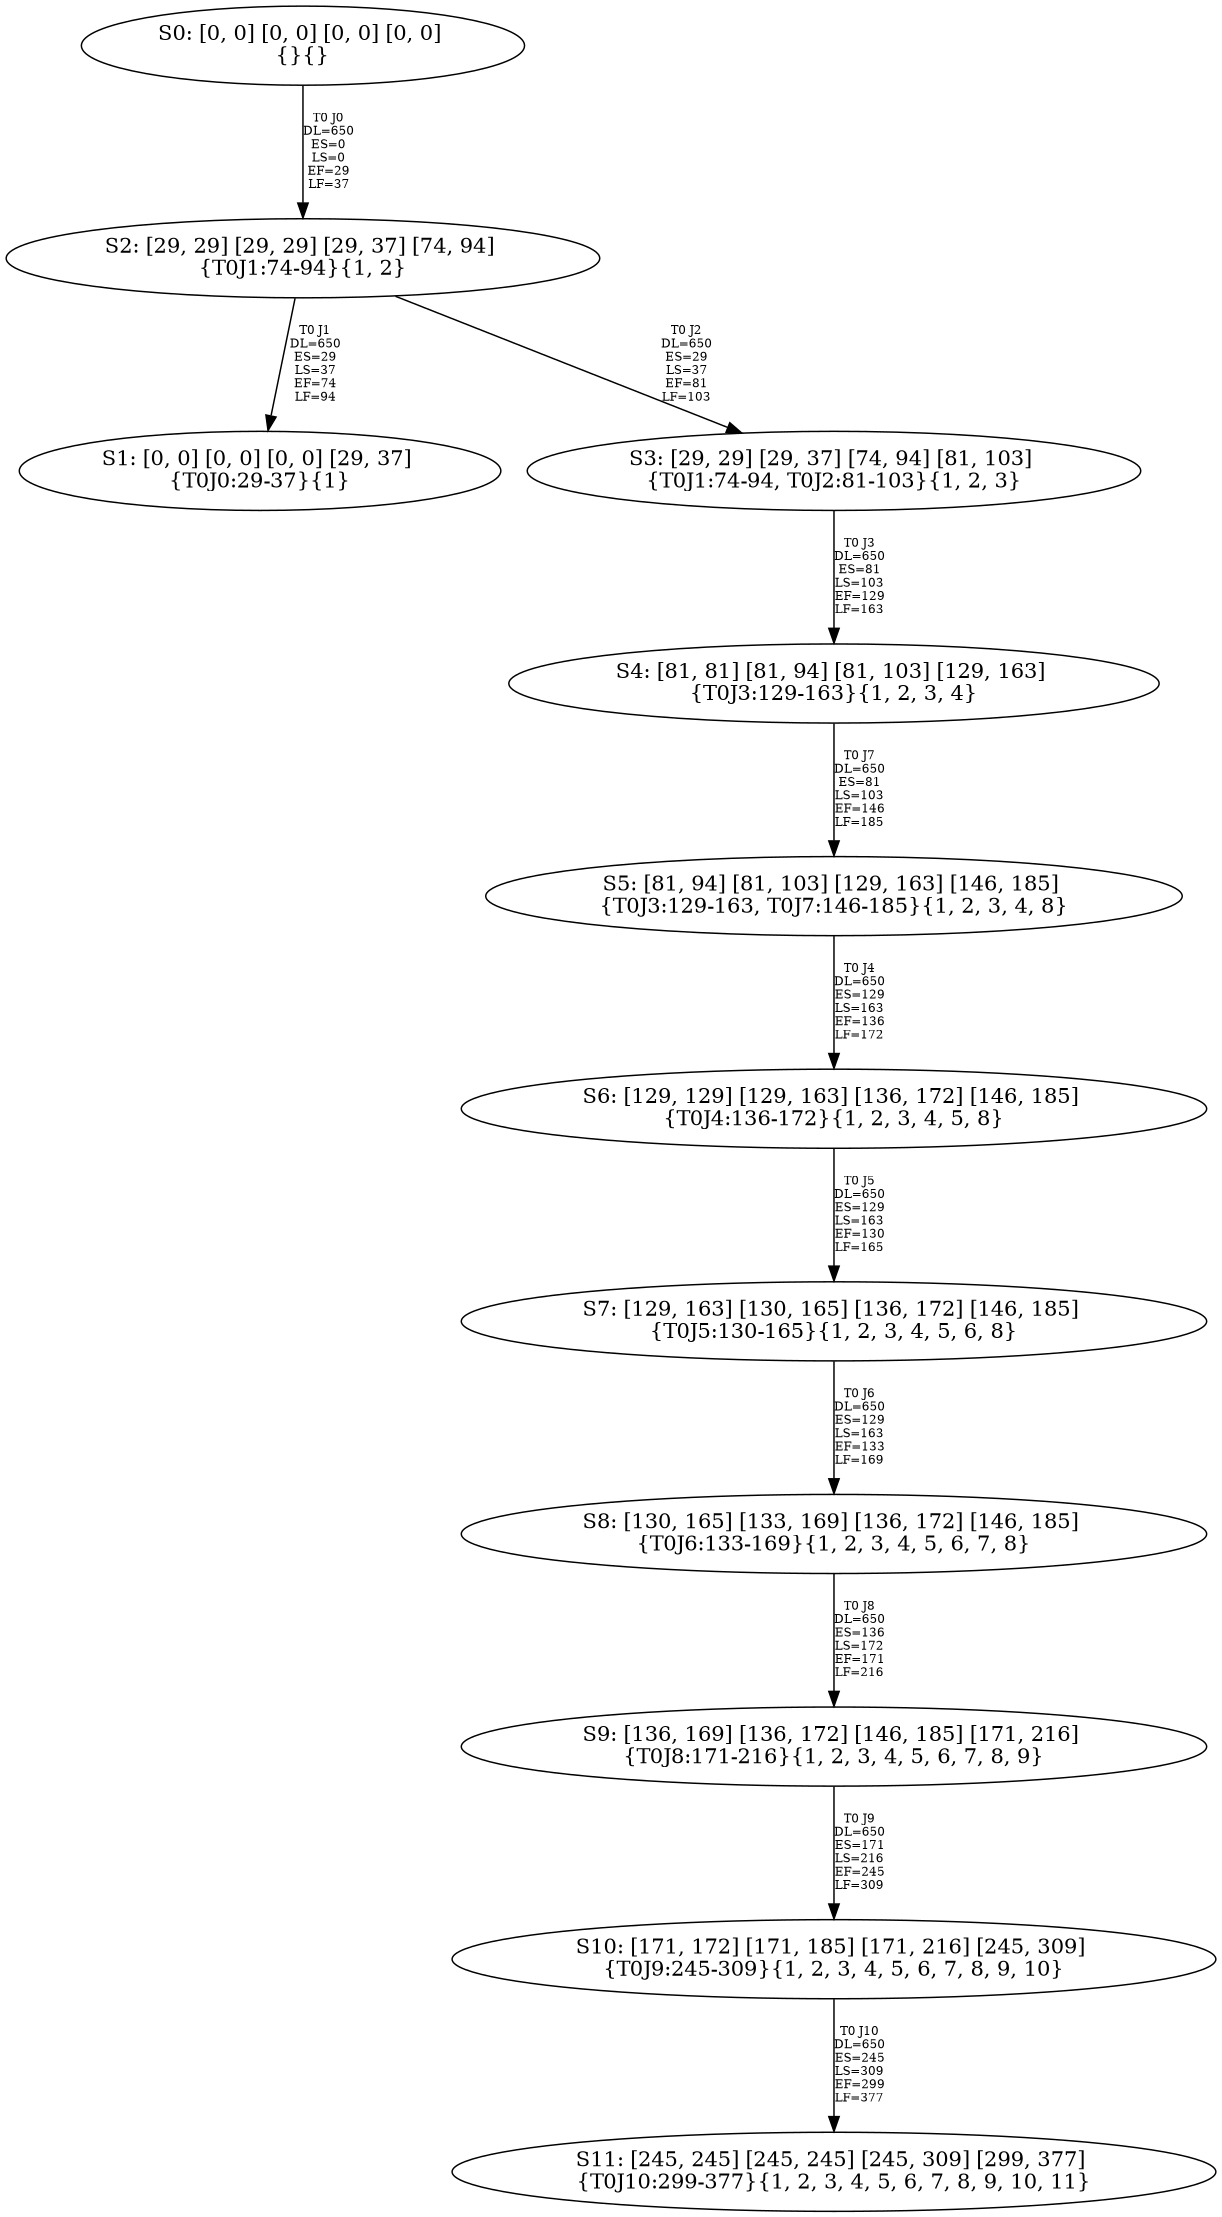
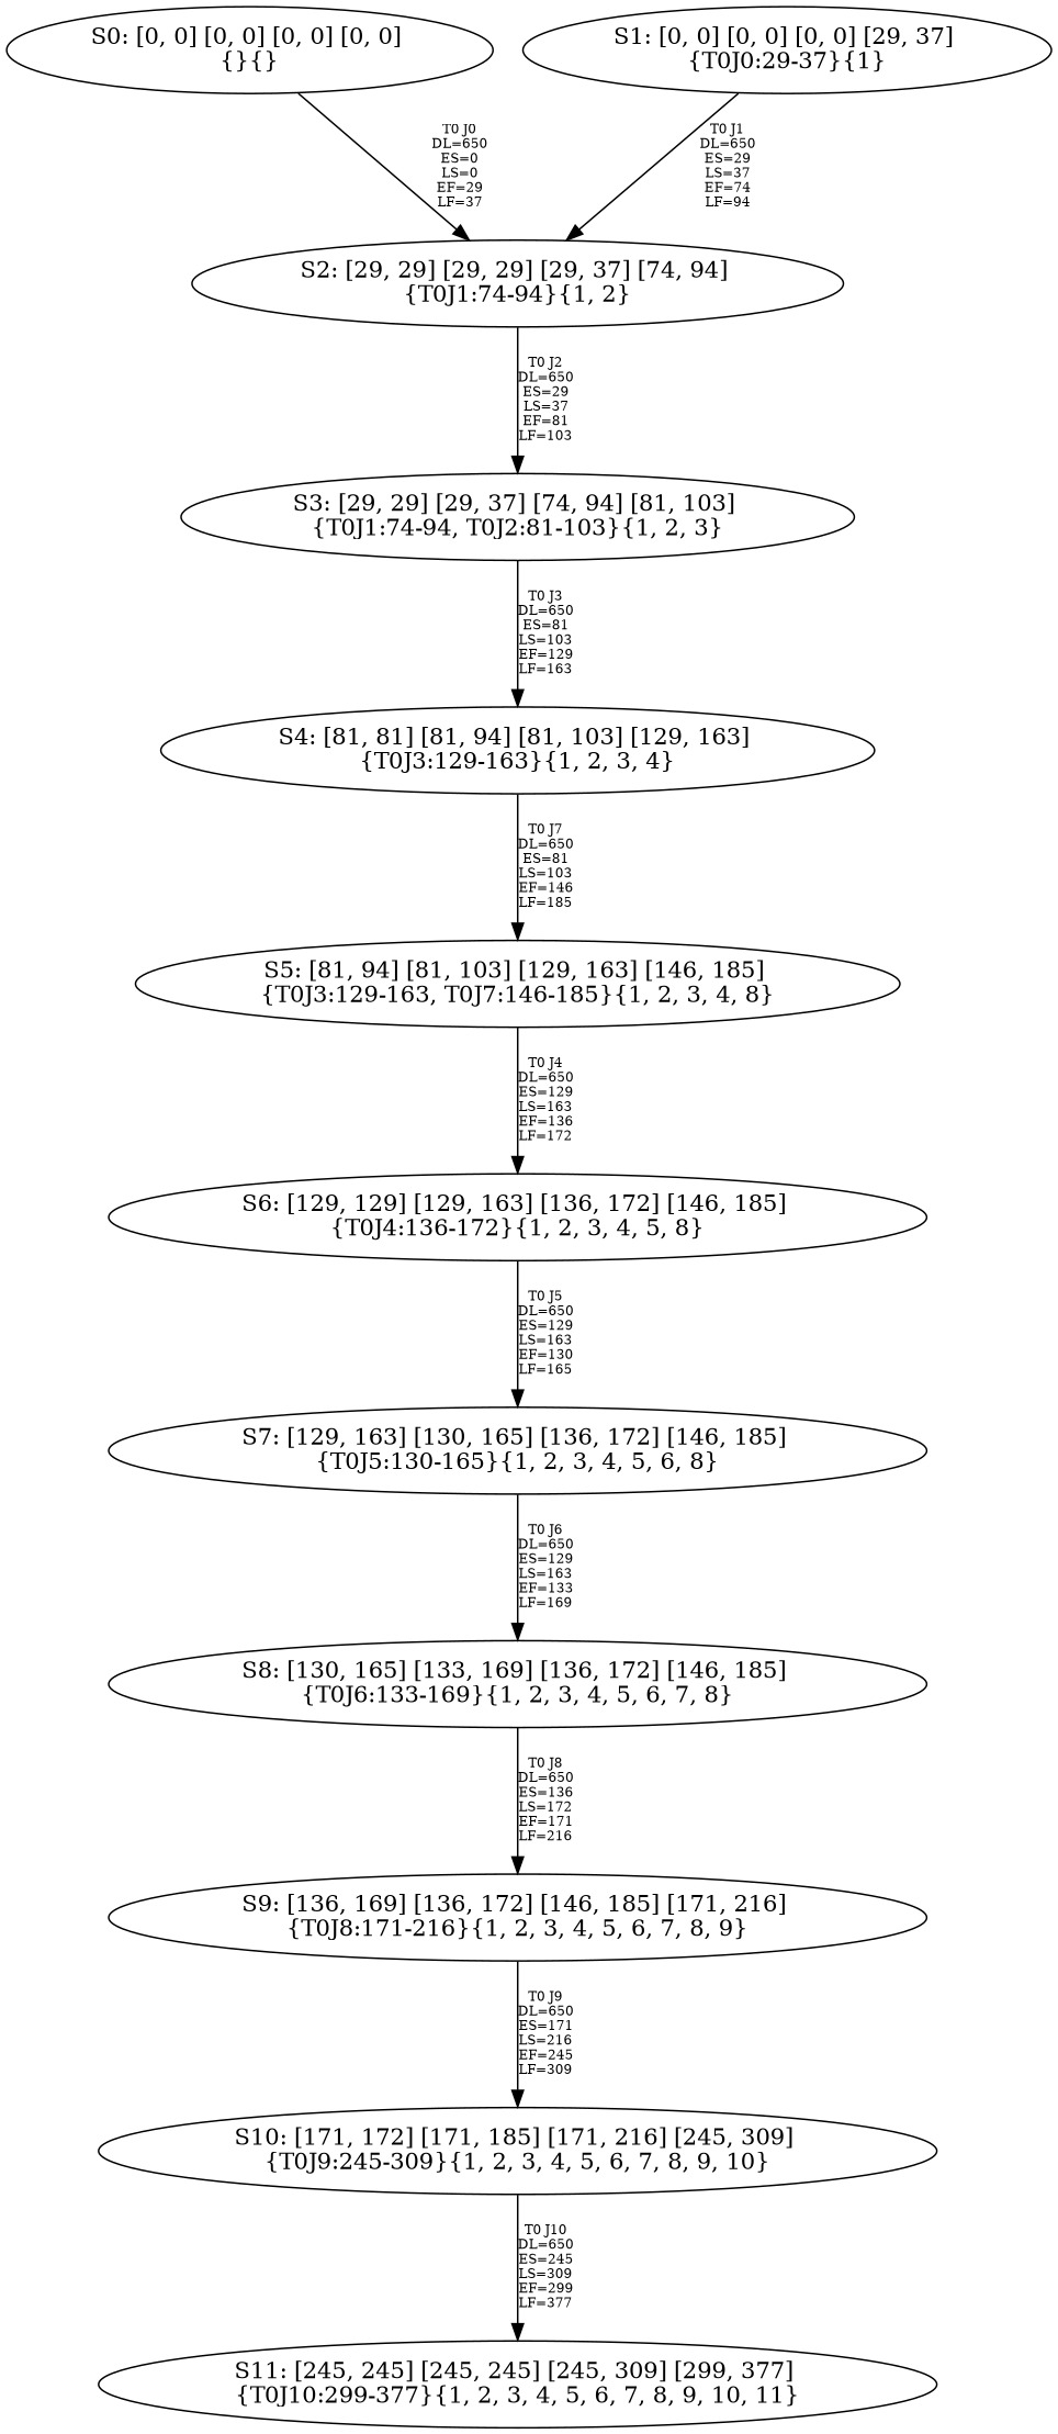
  digraph {
    edge [fontsize=8]
    n1 [label="S0: [0, 0] [0, 0] [0, 0] [0, 0] \n{}{}"]
    n2 [label="S2: [29, 29] [29, 29] [29, 37] [74, 94] \n{T0J1:74-94}{1, 2}"]
    n3 [label="S1: [0, 0] [0, 0] [0, 0] [29, 37] \n{T0J0:29-37}{1}"]
    n4 [label="S3: [29, 29] [29, 37] [74, 94] [81, 103] \n{T0J1:74-94, T0J2:81-103}{1, 2, 3}"]
    n5 [label="S4: [81, 81] [81, 94] [81, 103] [129, 163] \n{T0J3:129-163}{1, 2, 3, 4}"]
    n6 [label="S5: [81, 94] [81, 103] [129, 163] [146, 185] \n{T0J3:129-163, T0J7:146-185}{1, 2, 3, 4, 8}"]
    n7 [label="S6: [129, 129] [129, 163] [136, 172] [146, 185] \n{T0J4:136-172}{1, 2, 3, 4, 5, 8}"]
    n8 [label="S7: [129, 163] [130, 165] [136, 172] [146, 185] \n{T0J5:130-165}{1, 2, 3, 4, 5, 6, 8}"]
    n9 [label="S8: [130, 165] [133, 169] [136, 172] [146, 185] \n{T0J6:133-169}{1, 2, 3, 4, 5, 6, 7, 8}"]
    n10 [label="S9: [136, 169] [136, 172] [146, 185] [171, 216] \n{T0J8:171-216}{1, 2, 3, 4, 5, 6, 7, 8, 9}"]
    n11 [label="S10: [171, 172] [171, 185] [171, 216] [245, 309] \n{T0J9:245-309}{1, 2, 3, 4, 5, 6, 7, 8, 9, 10}"]
    n12 [label="S11: [245, 245] [245, 245] [245, 309] [299, 377] \n{T0J10:299-377}{1, 2, 3, 4, 5, 6, 7, 8, 9, 10, 11}"]
    n1 -> n2 [label="T0 J0\nDL=650\nES=0\nLS=0\nEF=29\nLF=37"]
    n2 -> n4 [label="T0 J2\nDL=650\nES=29\nLS=37\nEF=81\nLF=103"]
-   n2 -> n3 [label="T0 J1\nDL=650\nES=29\nLS=37\nEF=74\nLF=94"]
+   n3 -> n2 [label="T0 J1\nDL=650\nES=29\nLS=37\nEF=74\nLF=94"]
    n4 -> n5 [label="T0 J3\nDL=650\nES=81\nLS=103\nEF=129\nLF=163"]
    n5 -> n6 [label="T0 J7\nDL=650\nES=81\nLS=103\nEF=146\nLF=185"]
    n6 -> n7 [label="T0 J4\nDL=650\nES=129\nLS=163\nEF=136\nLF=172"]
    n7 -> n8 [label="T0 J5\nDL=650\nES=129\nLS=163\nEF=130\nLF=165"]
    n8 -> n9 [label="T0 J6\nDL=650\nES=129\nLS=163\nEF=133\nLF=169"]
    n9 -> n10 [label="T0 J8\nDL=650\nES=136\nLS=172\nEF=171\nLF=216"]
    n10 -> n11 [label="T0 J9\nDL=650\nES=171\nLS=216\nEF=245\nLF=309"]
    n11 -> n12 [label="T0 J10\nDL=650\nES=245\nLS=309\nEF=299\nLF=377"]
  }
